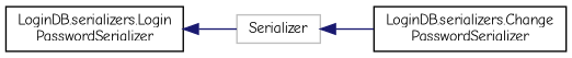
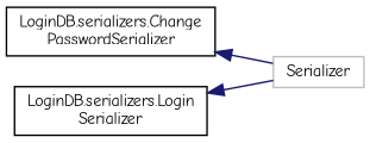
  digraph {
    fontname="Comic Neue"
    rankdir=LR
    node [color=black fillcolor=white fontname="Comic Neue" fontsize=10 shape=record style=filled]
    edge [color=midnightblue dir=back fontname="Comic Neue" fontsize=10 labelfontname=Helvetica labelfontsize=10 style=solid]
    n1 [color=grey75 height=0.2 label=Serializer width=0.4]
    n2 [height=0.2 label="LoginDB.serializers.Change\lPasswordSerializer" width=0.4]
-   n3 [height=0.2 label="LoginDB.serializers.Login\lPasswordSerializer" width=0.4]
-   n1 -> n2
+   n3 [height=0.2 label="LoginDB.serializers.Login\lSerializer" width=0.4]
+   n2 -> n1
    n3 -> n1
  }
